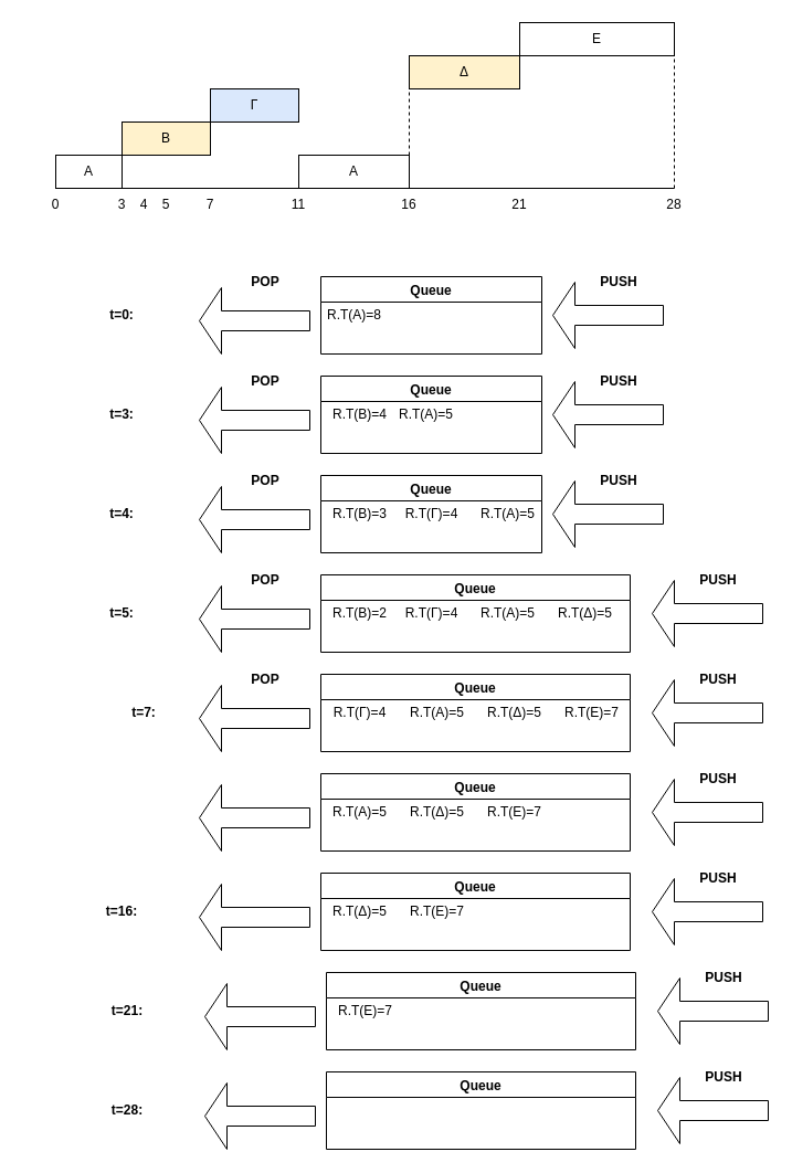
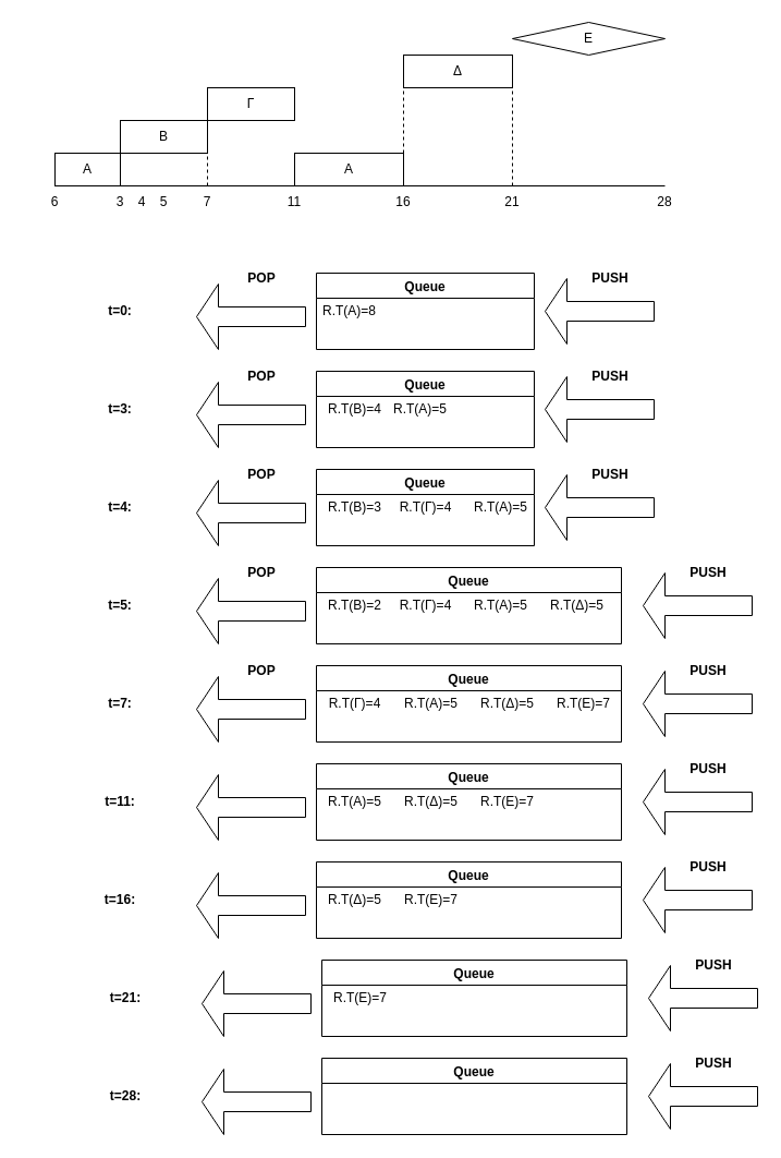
  <mxCell id="0" />
  <mxCell id="1" parent="0" />
  <mxCell id="2" value="" style="endArrow=none;html=1;rounded=0;entryX=0.5;entryY=0;entryDx=0;entryDy=0;" edge="1" parent="1" target="11"><mxGeometry width="50" height="50" relative="1" as="geometry"><mxPoint x="50" y="170" as="sourcePoint" /><mxPoint x="810" y="170" as="targetPoint" /></mxGeometry></mxCell>
- <mxCell id="3" value="0" style="text;html=1;strokeColor=none;fillColor=none;align=center;verticalAlign=middle;whiteSpace=wrap;rounded=0;" vertex="1" parent="1"><mxGeometry x="20" y="170" width="60" height="30" as="geometry" /></mxCell>
+ <mxCell id="3" value="6" style="text;html=1;strokeColor=none;fillColor=none;align=center;verticalAlign=middle;whiteSpace=wrap;rounded=0;" vertex="1" parent="1"><mxGeometry x="20" y="170" width="60" height="30" as="geometry" /></mxCell>
  <mxCell id="4" value="3" style="text;html=1;strokeColor=none;fillColor=none;align=center;verticalAlign=middle;whiteSpace=wrap;rounded=0;" vertex="1" parent="1"><mxGeometry x="80" y="170" width="60" height="30" as="geometry" /></mxCell>
  <mxCell id="5" value="4" style="text;html=1;strokeColor=none;fillColor=none;align=center;verticalAlign=middle;whiteSpace=wrap;rounded=0;" vertex="1" parent="1"><mxGeometry x="100" y="170" width="60" height="30" as="geometry" /></mxCell>
  <mxCell id="6" value="5" style="text;html=1;strokeColor=none;fillColor=none;align=center;verticalAlign=middle;whiteSpace=wrap;rounded=0;" vertex="1" parent="1"><mxGeometry x="120" y="170" width="60" height="30" as="geometry" /></mxCell>
  <mxCell id="7" value="7" style="text;html=1;strokeColor=none;fillColor=none;align=center;verticalAlign=middle;whiteSpace=wrap;rounded=0;" vertex="1" parent="1"><mxGeometry x="160" y="170" width="60" height="30" as="geometry" /></mxCell>
  <mxCell id="8" value="11" style="text;html=1;strokeColor=none;fillColor=none;align=center;verticalAlign=middle;whiteSpace=wrap;rounded=0;" vertex="1" parent="1"><mxGeometry x="240" y="170" width="60" height="30" as="geometry" /></mxCell>
  <mxCell id="9" value="16" style="text;html=1;strokeColor=none;fillColor=none;align=center;verticalAlign=middle;whiteSpace=wrap;rounded=0;" vertex="1" parent="1"><mxGeometry x="340" y="170" width="60" height="30" as="geometry" /></mxCell>
  <mxCell id="10" value="21" style="text;html=1;strokeColor=none;fillColor=none;align=center;verticalAlign=middle;whiteSpace=wrap;rounded=0;" vertex="1" parent="1"><mxGeometry x="440" y="170" width="60" height="30" as="geometry" /></mxCell>
  <mxCell id="11" value="28" style="text;html=1;strokeColor=none;fillColor=none;align=center;verticalAlign=middle;whiteSpace=wrap;rounded=0;" vertex="1" parent="1"><mxGeometry x="580" y="170" width="60" height="30" as="geometry" /></mxCell>
  <mxCell id="12" value="Α" style="rounded=0;whiteSpace=wrap;html=1;" vertex="1" parent="1"><mxGeometry x="50" y="140" width="60" height="30" as="geometry" /></mxCell>
- <mxCell id="13" value="Β" style="rounded=0;whiteSpace=wrap;html=1;fillColor=#fff2cc;" vertex="1" parent="1"><mxGeometry x="110" y="110" width="80" height="30" as="geometry" /></mxCell>
- <mxCell id="15" value="Γ" style="rounded=0;whiteSpace=wrap;html=1;fillColor=#dae8fc;" vertex="1" parent="1"><mxGeometry x="190" y="80" width="80" height="30" as="geometry" /></mxCell>
+ <mxCell id="13" value="Β" style="rounded=0;whiteSpace=wrap;html=1;" vertex="1" parent="1"><mxGeometry x="110" y="110" width="80" height="30" as="geometry" /></mxCell>
+ <mxCell id="14" value="" style="endArrow=none;dashed=1;html=1;rounded=0;exitX=0.5;exitY=0;exitDx=0;exitDy=0;entryX=1;entryY=1;entryDx=0;entryDy=0;" edge="1" parent="1" source="7" target="13"><mxGeometry width="50" height="50" relative="1" as="geometry"><mxPoint x="400" y="230" as="sourcePoint" /><mxPoint x="450" y="180" as="targetPoint" /></mxGeometry></mxCell>
+ <mxCell id="15" value="Γ" style="rounded=0;whiteSpace=wrap;html=1;" vertex="1" parent="1"><mxGeometry x="190" y="80" width="80" height="30" as="geometry" /></mxCell>
  <mxCell id="16" value="Α" style="rounded=0;whiteSpace=wrap;html=1;" vertex="1" parent="1"><mxGeometry x="270" y="140" width="100" height="30" as="geometry" /></mxCell>
- <mxCell id="17" value="Δ" style="rounded=0;whiteSpace=wrap;html=1;fillColor=#fff2cc;" vertex="1" parent="1"><mxGeometry x="370" y="50" width="100" height="30" as="geometry" /></mxCell>
+ <mxCell id="17" value="Δ" style="rounded=0;whiteSpace=wrap;html=1;" vertex="1" parent="1"><mxGeometry x="370" y="50" width="100" height="30" as="geometry" /></mxCell>
+ <mxCell id="18" value="" style="endArrow=none;dashed=1;html=1;rounded=0;entryX=1;entryY=1;entryDx=0;entryDy=0;" edge="1" parent="1" source="10" target="17"><mxGeometry width="50" height="50" relative="1" as="geometry"><mxPoint x="400" y="230" as="sourcePoint" /><mxPoint x="450" y="180" as="targetPoint" /></mxGeometry></mxCell>
  <mxCell id="19" value="" style="endArrow=none;dashed=1;html=1;rounded=0;entryX=0;entryY=1;entryDx=0;entryDy=0;exitX=1;exitY=0;exitDx=0;exitDy=0;" edge="1" parent="1" source="16" target="17"><mxGeometry width="50" height="50" relative="1" as="geometry"><mxPoint x="400" y="230" as="sourcePoint" /><mxPoint x="450" y="180" as="targetPoint" /></mxGeometry></mxCell>
- <mxCell id="20" value="Ε" style="rounded=0;whiteSpace=wrap;html=1;" vertex="1" parent="1"><mxGeometry x="470" y="20" width="140" height="30" as="geometry" /></mxCell>
- <mxCell id="21" value="" style="endArrow=none;dashed=1;html=1;rounded=0;entryX=1;entryY=1;entryDx=0;entryDy=0;exitX=0.5;exitY=0;exitDx=0;exitDy=0;" edge="1" parent="1" source="11" target="20"><mxGeometry width="50" height="50" relative="1" as="geometry"><mxPoint x="400" y="230" as="sourcePoint" /><mxPoint x="450" y="180" as="targetPoint" /></mxGeometry></mxCell>
+ <mxCell id="20" value="Ε" style="rhombus;whiteSpace=wrap;html=1;" vertex="1" parent="1"><mxGeometry x="470" y="20" width="140" height="30" as="geometry" /></mxCell>
  <mxCell id="22" value="Queue" style="swimlane;" vertex="1" parent="1"><mxGeometry x="290" y="250" width="200" height="70" as="geometry" /></mxCell>
  <mxCell id="23" value="R.T(A)=8" style="text;html=1;align=center;verticalAlign=middle;resizable=0;points=[];autosize=1;strokeColor=none;fillColor=none;" vertex="1" parent="22"><mxGeometry x="-5" y="20" width="70" height="30" as="geometry" /></mxCell>
  <mxCell id="24" value="" style="shape=singleArrow;direction=west;whiteSpace=wrap;html=1;" vertex="1" parent="1"><mxGeometry x="180" y="260" width="100" height="60" as="geometry" /></mxCell>
  <mxCell id="25" value="" style="shape=singleArrow;direction=west;whiteSpace=wrap;html=1;" vertex="1" parent="1"><mxGeometry x="500" y="255" width="100" height="60" as="geometry" /></mxCell>
  <mxCell id="26" value="&lt;b&gt;POP&lt;/b&gt;" style="text;html=1;strokeColor=none;fillColor=none;align=center;verticalAlign=middle;whiteSpace=wrap;rounded=0;" vertex="1" parent="1"><mxGeometry x="210" y="240" width="60" height="30" as="geometry" /></mxCell>
  <mxCell id="27" value="&lt;b&gt;PUSH&lt;/b&gt;" style="text;html=1;strokeColor=none;fillColor=none;align=center;verticalAlign=middle;whiteSpace=wrap;rounded=0;" vertex="1" parent="1"><mxGeometry x="530" y="240" width="60" height="30" as="geometry" /></mxCell>
  <mxCell id="28" value="&lt;b&gt;t=0:&lt;/b&gt;" style="text;html=1;strokeColor=none;fillColor=none;align=center;verticalAlign=middle;whiteSpace=wrap;rounded=0;" vertex="1" parent="1"><mxGeometry x="80" y="270" width="60" height="30" as="geometry" /></mxCell>
  <mxCell id="29" value="Queue" style="swimlane;" vertex="1" parent="1"><mxGeometry x="290" y="340" width="200" height="70" as="geometry" /></mxCell>
  <mxCell id="30" value="R.T(A)=5" style="text;html=1;align=center;verticalAlign=middle;resizable=0;points=[];autosize=1;strokeColor=none;fillColor=none;" vertex="1" parent="29"><mxGeometry x="60" y="20" width="70" height="30" as="geometry" /></mxCell>
  <mxCell id="31" value="R.T(Β)=4" style="text;html=1;align=center;verticalAlign=middle;resizable=0;points=[];autosize=1;strokeColor=none;fillColor=none;" vertex="1" parent="29"><mxGeometry y="20" width="70" height="30" as="geometry" /></mxCell>
  <mxCell id="32" value="" style="shape=singleArrow;direction=west;whiteSpace=wrap;html=1;" vertex="1" parent="1"><mxGeometry x="180" y="350" width="100" height="60" as="geometry" /></mxCell>
  <mxCell id="33" value="" style="shape=singleArrow;direction=west;whiteSpace=wrap;html=1;" vertex="1" parent="1"><mxGeometry x="500" y="345" width="100" height="60" as="geometry" /></mxCell>
  <mxCell id="34" value="&lt;b&gt;POP&lt;/b&gt;" style="text;html=1;strokeColor=none;fillColor=none;align=center;verticalAlign=middle;whiteSpace=wrap;rounded=0;" vertex="1" parent="1"><mxGeometry x="210" y="330" width="60" height="30" as="geometry" /></mxCell>
  <mxCell id="35" value="&lt;b&gt;PUSH&lt;/b&gt;" style="text;html=1;strokeColor=none;fillColor=none;align=center;verticalAlign=middle;whiteSpace=wrap;rounded=0;" vertex="1" parent="1"><mxGeometry x="530" y="330" width="60" height="30" as="geometry" /></mxCell>
  <mxCell id="36" value="&lt;b&gt;t=3:&lt;/b&gt;" style="text;html=1;strokeColor=none;fillColor=none;align=center;verticalAlign=middle;whiteSpace=wrap;rounded=0;" vertex="1" parent="1"><mxGeometry x="80" y="360" width="60" height="30" as="geometry" /></mxCell>
  <mxCell id="37" value="Queue" style="swimlane;" vertex="1" parent="1"><mxGeometry x="290" y="430" width="200" height="70" as="geometry" /></mxCell>
  <mxCell id="38" value="R.T(A)=5" style="text;html=1;align=center;verticalAlign=middle;resizable=0;points=[];autosize=1;strokeColor=none;fillColor=none;" vertex="1" parent="37"><mxGeometry x="134" y="20" width="70" height="30" as="geometry" /></mxCell>
  <mxCell id="39" value="R.T(Β)=3" style="text;html=1;align=center;verticalAlign=middle;resizable=0;points=[];autosize=1;strokeColor=none;fillColor=none;" vertex="1" parent="37"><mxGeometry y="20" width="70" height="30" as="geometry" /></mxCell>
  <mxCell id="40" value="R.T(Γ)=4" style="text;html=1;align=center;verticalAlign=middle;resizable=0;points=[];autosize=1;strokeColor=none;fillColor=none;" vertex="1" parent="37"><mxGeometry x="65" y="20" width="70" height="30" as="geometry" /></mxCell>
  <mxCell id="41" value="" style="shape=singleArrow;direction=west;whiteSpace=wrap;html=1;" vertex="1" parent="1"><mxGeometry x="180" y="440" width="100" height="60" as="geometry" /></mxCell>
  <mxCell id="42" value="" style="shape=singleArrow;direction=west;whiteSpace=wrap;html=1;" vertex="1" parent="1"><mxGeometry x="500" y="435" width="100" height="60" as="geometry" /></mxCell>
  <mxCell id="43" value="&lt;b&gt;POP&lt;/b&gt;" style="text;html=1;strokeColor=none;fillColor=none;align=center;verticalAlign=middle;whiteSpace=wrap;rounded=0;" vertex="1" parent="1"><mxGeometry x="210" y="420" width="60" height="30" as="geometry" /></mxCell>
  <mxCell id="44" value="&lt;b&gt;PUSH&lt;/b&gt;" style="text;html=1;strokeColor=none;fillColor=none;align=center;verticalAlign=middle;whiteSpace=wrap;rounded=0;" vertex="1" parent="1"><mxGeometry x="530" y="420" width="60" height="30" as="geometry" /></mxCell>
  <mxCell id="45" value="&lt;b&gt;t=4:&lt;/b&gt;" style="text;html=1;strokeColor=none;fillColor=none;align=center;verticalAlign=middle;whiteSpace=wrap;rounded=0;" vertex="1" parent="1"><mxGeometry x="80" y="450" width="60" height="30" as="geometry" /></mxCell>
  <mxCell id="46" value="Queue" style="swimlane;" vertex="1" parent="1"><mxGeometry x="290" y="520" width="280" height="70" as="geometry" /></mxCell>
  <mxCell id="47" value="R.T(A)=5" style="text;html=1;align=center;verticalAlign=middle;resizable=0;points=[];autosize=1;strokeColor=none;fillColor=none;" vertex="1" parent="46"><mxGeometry x="134" y="20" width="70" height="30" as="geometry" /></mxCell>
  <mxCell id="48" value="R.T(Β)=2" style="text;html=1;align=center;verticalAlign=middle;resizable=0;points=[];autosize=1;strokeColor=none;fillColor=none;" vertex="1" parent="46"><mxGeometry y="20" width="70" height="30" as="geometry" /></mxCell>
  <mxCell id="49" value="R.T(Γ)=4" style="text;html=1;align=center;verticalAlign=middle;resizable=0;points=[];autosize=1;strokeColor=none;fillColor=none;" vertex="1" parent="46"><mxGeometry x="65" y="20" width="70" height="30" as="geometry" /></mxCell>
  <mxCell id="50" value="R.T(Δ)=5" style="text;html=1;align=center;verticalAlign=middle;resizable=0;points=[];autosize=1;strokeColor=none;fillColor=none;" vertex="1" parent="46"><mxGeometry x="204" y="20" width="70" height="30" as="geometry" /></mxCell>
  <mxCell id="51" value="" style="shape=singleArrow;direction=west;whiteSpace=wrap;html=1;" vertex="1" parent="1"><mxGeometry x="180" y="530" width="100" height="60" as="geometry" /></mxCell>
  <mxCell id="52" value="" style="shape=singleArrow;direction=west;whiteSpace=wrap;html=1;" vertex="1" parent="1"><mxGeometry x="590" y="525" width="100" height="60" as="geometry" /></mxCell>
  <mxCell id="53" value="&lt;b&gt;POP&lt;/b&gt;" style="text;html=1;strokeColor=none;fillColor=none;align=center;verticalAlign=middle;whiteSpace=wrap;rounded=0;" vertex="1" parent="1"><mxGeometry x="210" y="510" width="60" height="30" as="geometry" /></mxCell>
  <mxCell id="54" value="&lt;b&gt;PUSH&lt;/b&gt;" style="text;html=1;strokeColor=none;fillColor=none;align=center;verticalAlign=middle;whiteSpace=wrap;rounded=0;" vertex="1" parent="1"><mxGeometry x="620" y="510" width="60" height="30" as="geometry" /></mxCell>
  <mxCell id="55" value="&lt;b&gt;t=5:&lt;/b&gt;" style="text;html=1;strokeColor=none;fillColor=none;align=center;verticalAlign=middle;whiteSpace=wrap;rounded=0;" vertex="1" parent="1"><mxGeometry x="80" y="540" width="60" height="30" as="geometry" /></mxCell>
  <mxCell id="56" value="Queue" style="swimlane;" vertex="1" parent="1"><mxGeometry x="290" y="610" width="280" height="70" as="geometry" /></mxCell>
  <mxCell id="57" value="R.T(A)=5" style="text;html=1;align=center;verticalAlign=middle;resizable=0;points=[];autosize=1;strokeColor=none;fillColor=none;" vertex="1" parent="56"><mxGeometry x="70" y="20" width="70" height="30" as="geometry" /></mxCell>
  <mxCell id="58" value="R.T(Γ)=4" style="text;html=1;align=center;verticalAlign=middle;resizable=0;points=[];autosize=1;strokeColor=none;fillColor=none;" vertex="1" parent="56"><mxGeometry y="20" width="70" height="30" as="geometry" /></mxCell>
  <mxCell id="59" value="R.T(Δ)=5" style="text;html=1;align=center;verticalAlign=middle;resizable=0;points=[];autosize=1;strokeColor=none;fillColor=none;" vertex="1" parent="56"><mxGeometry x="140" y="20" width="70" height="30" as="geometry" /></mxCell>
  <mxCell id="60" value="R.T(Ε)=7" style="text;html=1;align=center;verticalAlign=middle;resizable=0;points=[];autosize=1;strokeColor=none;fillColor=none;" vertex="1" parent="56"><mxGeometry x="210" y="20" width="70" height="30" as="geometry" /></mxCell>
  <mxCell id="61" value="" style="shape=singleArrow;direction=west;whiteSpace=wrap;html=1;" vertex="1" parent="1"><mxGeometry x="180" y="620" width="100" height="60" as="geometry" /></mxCell>
  <mxCell id="62" value="" style="shape=singleArrow;direction=west;whiteSpace=wrap;html=1;" vertex="1" parent="1"><mxGeometry x="590" y="615" width="100" height="60" as="geometry" /></mxCell>
  <mxCell id="63" value="&lt;b&gt;POP&lt;/b&gt;" style="text;html=1;strokeColor=none;fillColor=none;align=center;verticalAlign=middle;whiteSpace=wrap;rounded=0;" vertex="1" parent="1"><mxGeometry x="210" y="600" width="60" height="30" as="geometry" /></mxCell>
  <mxCell id="64" value="&lt;b&gt;PUSH&lt;/b&gt;" style="text;html=1;strokeColor=none;fillColor=none;align=center;verticalAlign=middle;whiteSpace=wrap;rounded=0;" vertex="1" parent="1"><mxGeometry x="620" y="600" width="60" height="30" as="geometry" /></mxCell>
- <mxCell id="65" value="&lt;b&gt;t=7:&lt;/b&gt;" style="text;html=1;strokeColor=none;fillColor=none;align=center;verticalAlign=middle;whiteSpace=wrap;rounded=0;" vertex="1" parent="1"><mxGeometry x="100" y="630" width="60" height="30" as="geometry" /></mxCell>
+ <mxCell id="65" value="&lt;b&gt;t=7:&lt;/b&gt;" style="text;html=1;strokeColor=none;fillColor=none;align=center;verticalAlign=middle;whiteSpace=wrap;rounded=0;" vertex="1" parent="1"><mxGeometry x="80" y="630" width="60" height="30" as="geometry" /></mxCell>
  <mxCell id="66" value="Queue" style="swimlane;" vertex="1" parent="1"><mxGeometry x="290" y="700" width="280" height="70" as="geometry" /></mxCell>
  <mxCell id="67" value="R.T(A)=5" style="text;html=1;align=center;verticalAlign=middle;resizable=0;points=[];autosize=1;strokeColor=none;fillColor=none;" vertex="1" parent="66"><mxGeometry y="20" width="70" height="30" as="geometry" /></mxCell>
  <mxCell id="68" value="R.T(Δ)=5" style="text;html=1;align=center;verticalAlign=middle;resizable=0;points=[];autosize=1;strokeColor=none;fillColor=none;" vertex="1" parent="66"><mxGeometry x="70" y="20" width="70" height="30" as="geometry" /></mxCell>
  <mxCell id="69" value="R.T(Ε)=7" style="text;html=1;align=center;verticalAlign=middle;resizable=0;points=[];autosize=1;strokeColor=none;fillColor=none;" vertex="1" parent="66"><mxGeometry x="140" y="20" width="70" height="30" as="geometry" /></mxCell>
  <mxCell id="70" value="" style="shape=singleArrow;direction=west;whiteSpace=wrap;html=1;" vertex="1" parent="1"><mxGeometry x="180" y="710" width="100" height="60" as="geometry" /></mxCell>
  <mxCell id="71" value="" style="shape=singleArrow;direction=west;whiteSpace=wrap;html=1;" vertex="1" parent="1"><mxGeometry x="590" y="705" width="100" height="60" as="geometry" /></mxCell>
+ <mxCell id="72" value="&lt;b&gt;t=11:&lt;/b&gt;" style="text;html=1;strokeColor=none;fillColor=none;align=center;verticalAlign=middle;whiteSpace=wrap;rounded=0;" vertex="1" parent="1"><mxGeometry x="80" y="720" width="60" height="30" as="geometry" /></mxCell>
  <mxCell id="73" value="&lt;b&gt;PUSH&lt;/b&gt;" style="text;html=1;strokeColor=none;fillColor=none;align=center;verticalAlign=middle;whiteSpace=wrap;rounded=0;" vertex="1" parent="1"><mxGeometry x="620" y="690" width="60" height="30" as="geometry" /></mxCell>
  <mxCell id="74" value="Queue" style="swimlane;" vertex="1" parent="1"><mxGeometry x="290" y="790" width="280" height="70" as="geometry" /></mxCell>
  <mxCell id="75" value="R.T(Δ)=5" style="text;html=1;align=center;verticalAlign=middle;resizable=0;points=[];autosize=1;strokeColor=none;fillColor=none;" vertex="1" parent="74"><mxGeometry y="20" width="70" height="30" as="geometry" /></mxCell>
  <mxCell id="76" value="R.T(Ε)=7" style="text;html=1;align=center;verticalAlign=middle;resizable=0;points=[];autosize=1;strokeColor=none;fillColor=none;" vertex="1" parent="74"><mxGeometry x="70" y="20" width="70" height="30" as="geometry" /></mxCell>
  <mxCell id="77" value="" style="shape=singleArrow;direction=west;whiteSpace=wrap;html=1;" vertex="1" parent="1"><mxGeometry x="180" y="800" width="100" height="60" as="geometry" /></mxCell>
  <mxCell id="78" value="" style="shape=singleArrow;direction=west;whiteSpace=wrap;html=1;" vertex="1" parent="1"><mxGeometry x="590" y="795" width="100" height="60" as="geometry" /></mxCell>
  <mxCell id="79" value="&lt;b&gt;t=16:&lt;/b&gt;" style="text;html=1;strokeColor=none;fillColor=none;align=center;verticalAlign=middle;whiteSpace=wrap;rounded=0;" vertex="1" parent="1"><mxGeometry x="80" y="810" width="60" height="30" as="geometry" /></mxCell>
  <mxCell id="80" value="&lt;b&gt;PUSH&lt;/b&gt;" style="text;html=1;strokeColor=none;fillColor=none;align=center;verticalAlign=middle;whiteSpace=wrap;rounded=0;" vertex="1" parent="1"><mxGeometry x="620" y="780" width="60" height="30" as="geometry" /></mxCell>
  <mxCell id="81" value="Queue" style="swimlane;" vertex="1" parent="1"><mxGeometry x="295" y="880" width="280" height="70" as="geometry" /></mxCell>
  <mxCell id="82" value="R.T(Ε)=7" style="text;html=1;align=center;verticalAlign=middle;resizable=0;points=[];autosize=1;strokeColor=none;fillColor=none;" vertex="1" parent="81"><mxGeometry y="20" width="70" height="30" as="geometry" /></mxCell>
  <mxCell id="83" value="" style="shape=singleArrow;direction=west;whiteSpace=wrap;html=1;" vertex="1" parent="1"><mxGeometry x="185" y="890" width="100" height="60" as="geometry" /></mxCell>
  <mxCell id="84" value="" style="shape=singleArrow;direction=west;whiteSpace=wrap;html=1;" vertex="1" parent="1"><mxGeometry x="595" y="885" width="100" height="60" as="geometry" /></mxCell>
  <mxCell id="85" value="&lt;b&gt;t=21:&lt;/b&gt;" style="text;html=1;strokeColor=none;fillColor=none;align=center;verticalAlign=middle;whiteSpace=wrap;rounded=0;" vertex="1" parent="1"><mxGeometry x="85" y="900" width="60" height="30" as="geometry" /></mxCell>
  <mxCell id="86" value="&lt;b&gt;PUSH&lt;/b&gt;" style="text;html=1;strokeColor=none;fillColor=none;align=center;verticalAlign=middle;whiteSpace=wrap;rounded=0;" vertex="1" parent="1"><mxGeometry x="625" y="870" width="60" height="30" as="geometry" /></mxCell>
  <mxCell id="87" value="Queue" style="swimlane;" vertex="1" parent="1"><mxGeometry x="295" y="970" width="280" height="70" as="geometry" /></mxCell>
  <mxCell id="88" value="" style="shape=singleArrow;direction=west;whiteSpace=wrap;html=1;" vertex="1" parent="1"><mxGeometry x="185" y="980" width="100" height="60" as="geometry" /></mxCell>
  <mxCell id="89" value="" style="shape=singleArrow;direction=west;whiteSpace=wrap;html=1;" vertex="1" parent="1"><mxGeometry x="595" y="975" width="100" height="60" as="geometry" /></mxCell>
  <mxCell id="90" value="&lt;b&gt;t=28:&lt;/b&gt;" style="text;html=1;strokeColor=none;fillColor=none;align=center;verticalAlign=middle;whiteSpace=wrap;rounded=0;" vertex="1" parent="1"><mxGeometry x="85" y="990" width="60" height="30" as="geometry" /></mxCell>
  <mxCell id="91" value="&lt;b&gt;PUSH&lt;/b&gt;" style="text;html=1;strokeColor=none;fillColor=none;align=center;verticalAlign=middle;whiteSpace=wrap;rounded=0;" vertex="1" parent="1"><mxGeometry x="625" y="960" width="60" height="30" as="geometry" /></mxCell>
